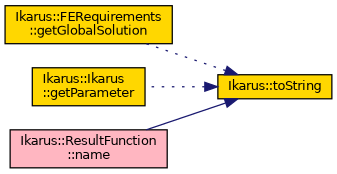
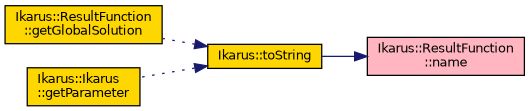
  digraph {
    fontname="DejaVu Sans"
    rankdir=RL
    node [color=black fillcolor=gold fontname="DejaVu Sans" fontsize=10 shape=record style=filled]
    edge [color=midnightblue dir=back fontname="DejaVu Sans" fontsize=10 labelfontname=Helvetica labelfontsize=10 style=dotted]
    n1 [fontcolor=black height=0.2 label="Ikarus::toString" width=0.4]
-   n2 [height=0.2 label="Ikarus::FERequirements\l::getGlobalSolution" width=0.4]
+   n2 [height=0.2 label="Ikarus::ResultFunction\l::getGlobalSolution" width=0.4]
    n3 [height=0.2 label="Ikarus::Ikarus\l::getParameter" width=0.4]
    n4 [fillcolor=lightpink height=0.2 label="Ikarus::ResultFunction\l::name" width=0.4]
    n1 -> n2
    n1 -> n3
-   n1 -> n4 [style=solid]
+   n4 -> n1 [style=solid]
  }
